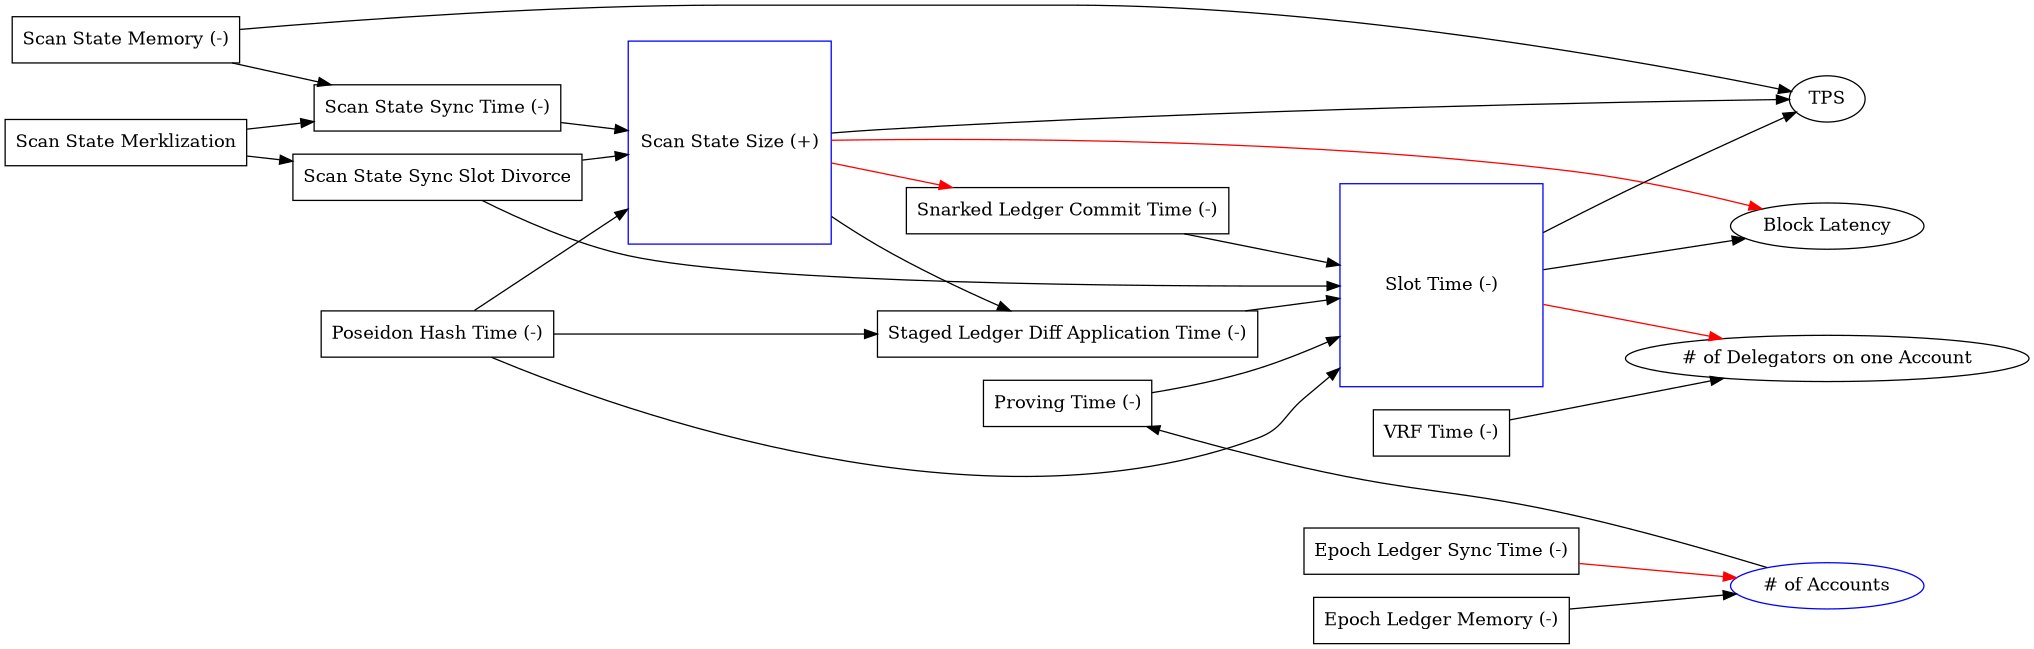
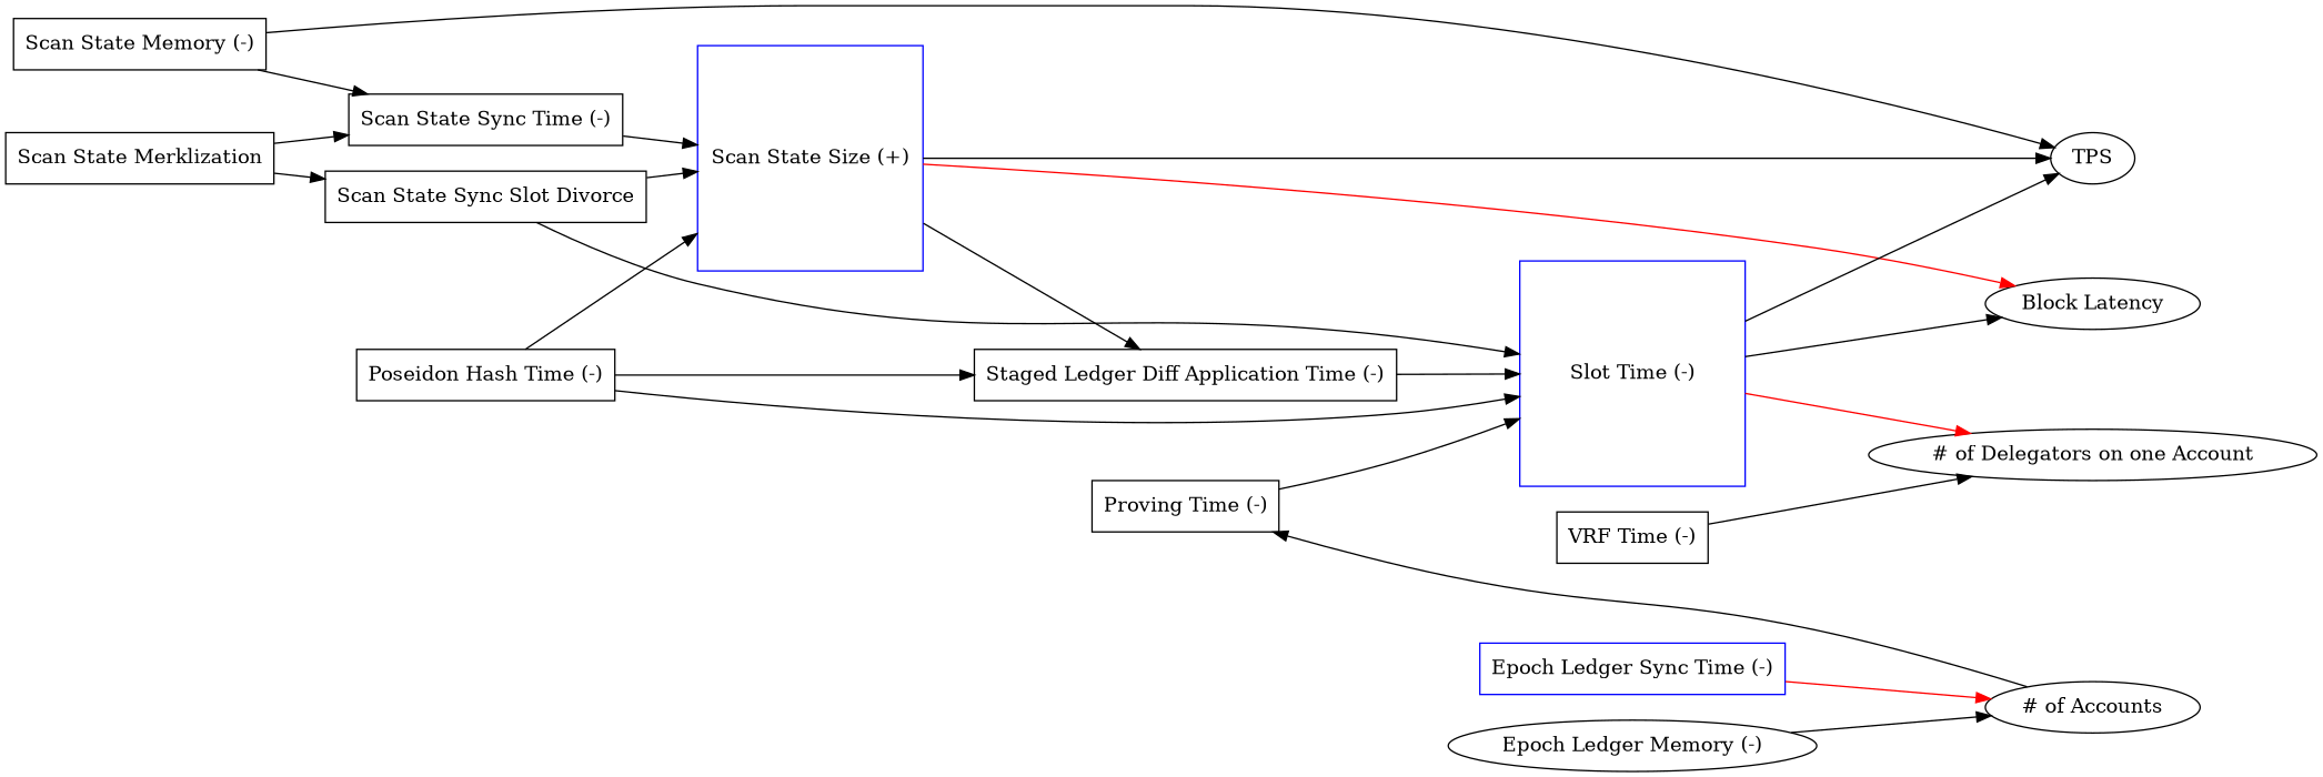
  digraph {
    rankdir=LR
    node [shape=rectangle]
    edge [color=black]
    n1 [color=blue fixedsize=true label="Scan State Size (+)" shape=square width=2.2]
    n2 [color=blue fixedsize=true label="Slot Time (-)" shape=square width=2.2]
    n3 [label="Scan State Merklization"]
-   n4 [label="Epoch Ledger Sync Time (-)"]
-   n5 [label="Epoch Ledger Memory (-)"]
+   n4 [label="Epoch Ledger Sync Time (-)" color=blue]
+   n5 [label="Epoch Ledger Memory (-)" shape=ellipse]
    n6 [label="Staged Ledger Diff Application Time (-)"]
-   n7 [label="Snarked Ledger Commit Time (-)"]
    n8 [label="Proving Time (-)"]
    n9 [label="Scan State Sync Time (-)"]
    n10 [label="Scan State Memory (-)"]
    n11 [label="Scan State Sync Slot Divorce"]
    n12 [label="Poseidon Hash Time (-)"]
    n13 [label="VRF Time (-)"]
-   n14 [label="# of Accounts" shape=oval color=blue]
+   n14 [label="# of Accounts" shape=oval]
    n15 [label=TPS shape=oval]
    n16 [label="Block Latency" shape=oval]
    n17 [label="# of Delegators on one Account" shape=oval]
    subgraph sub_1 {
      n1
      n2
    }
    subgraph sub_2 {
      n1
      n2
      n3
      n4
      n5
      n6
-     n7
      n8
      n9
      n10
      n11
      n12
      n13
      n14
      n15
      n16
      n17
    }
    subgraph sub_3 {
      n3
      n4
      n5
      n6
-     n7
      n8
      n9
      n10
      n11
      n12
      n13
    }
    subgraph sub_4 {
      rank=same
      n14
      n15
      n16
      n17
    }
    subgraph sub_5 {
      n1
      n2
      n6
-     n7
      n16
      n17
    }
    n1 -> n6
-   n1 -> n7 [color=red]
    n1 -> n15
    n1 -> n16 [color=red]
    n2 -> n15
    n2 -> n16
    n2 -> n17 [color=red]
    n3 -> n9
    n3 -> n11
    n4 -> n14 [color=red]
    n5 -> n14
    n6 -> n2
-   n7 -> n2
    n8 -> n2
    n9 -> n1
    n10 -> n9
    n10 -> n15
    n11 -> n1
    n11 -> n2
    n12 -> n1
    n12 -> n2
    n12 -> n6
    n13 -> n17
    n14 -> n8 [constraint=false]
  }
